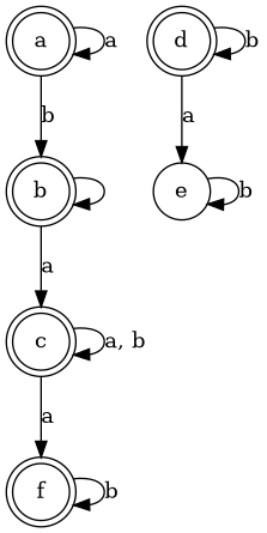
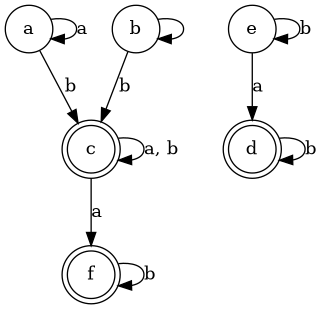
  digraph {
    rankdir=TB
    node [shape=doublecircle]
    c
    f
    d
    e [shape=circle]
-   a
-   b
+   a [shape=circle]
+   b [shape=circle]
    c -> c [label="a, b"]
    c -> f [label=a]
    f -> f [label=b]
    d -> d [label=b]
-   d -> e [label=a]
+   e -> d [label=a]
    e -> e [label=b]
    a -> a [label=a]
-   a -> b [label=b]
-   b -> c [label=a]
+   a -> c [label=b]
+   b -> c [label=b]
    b -> b [lable=a]
  }
